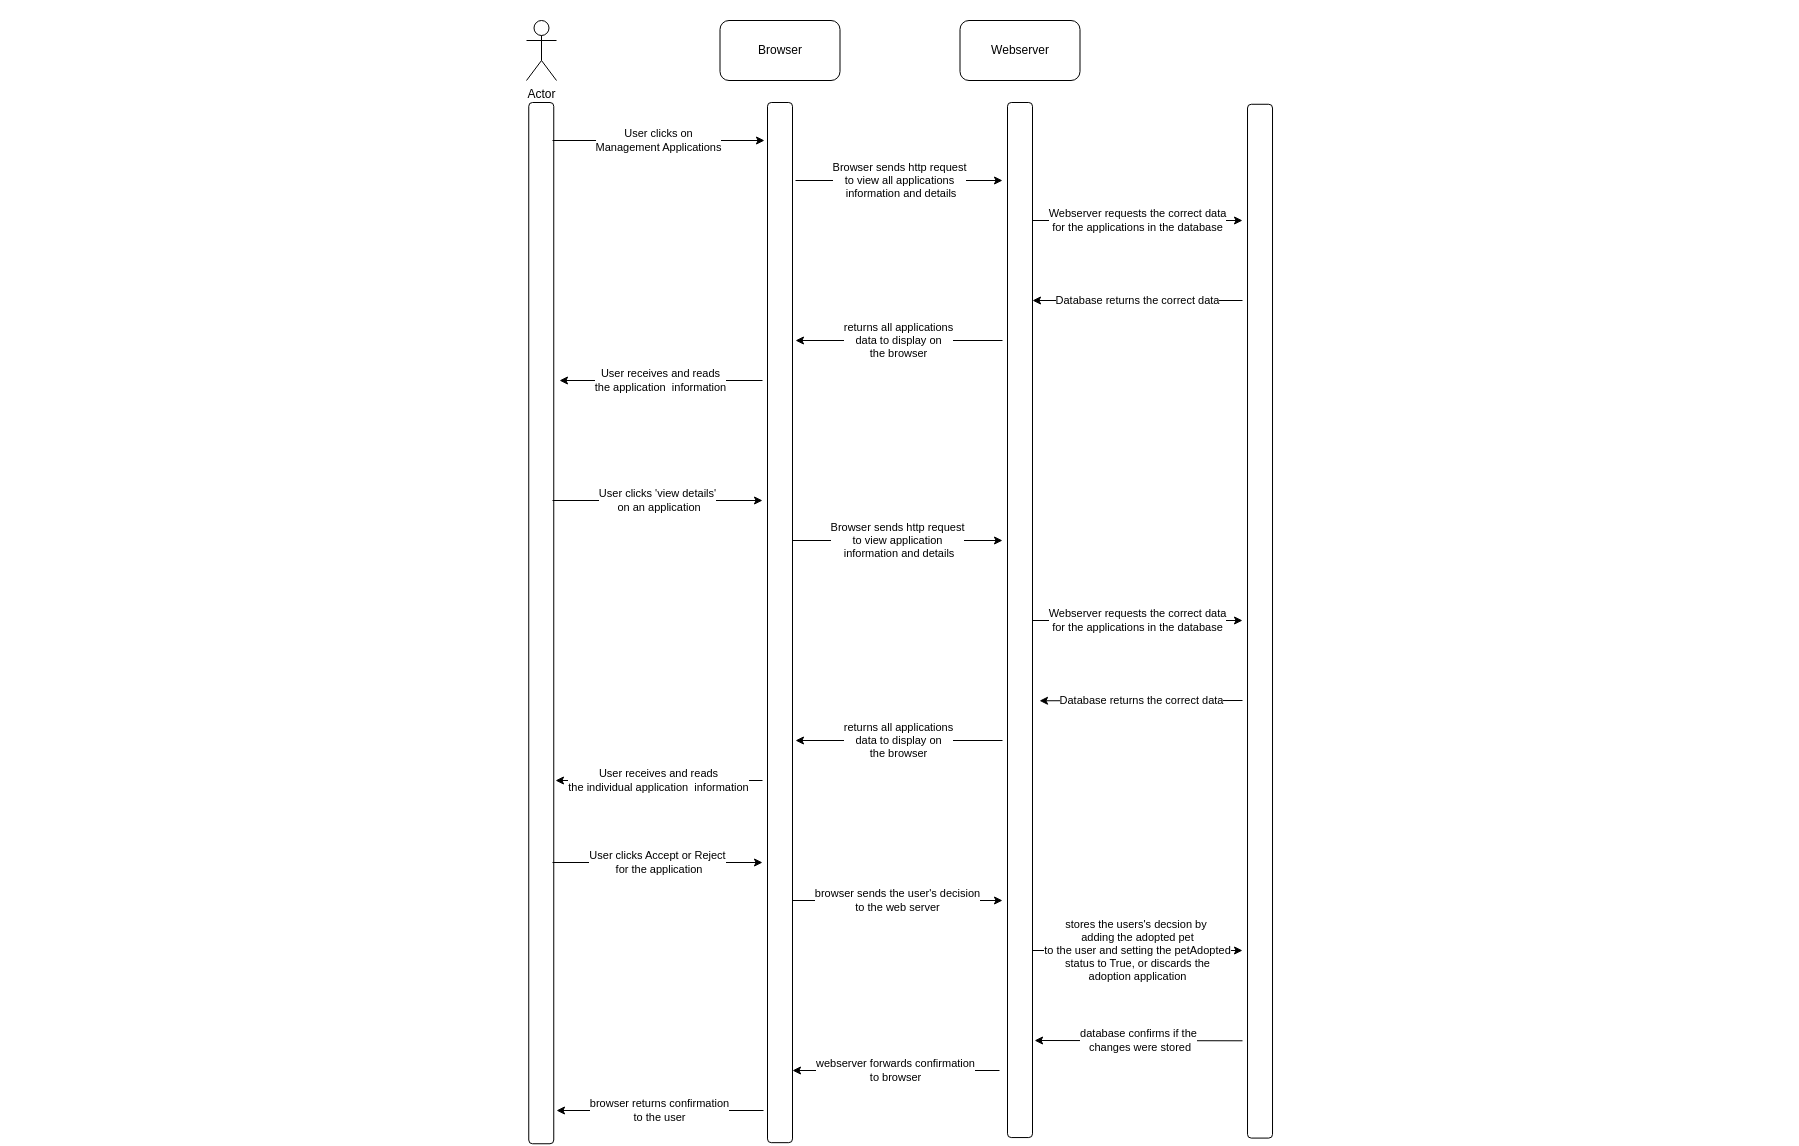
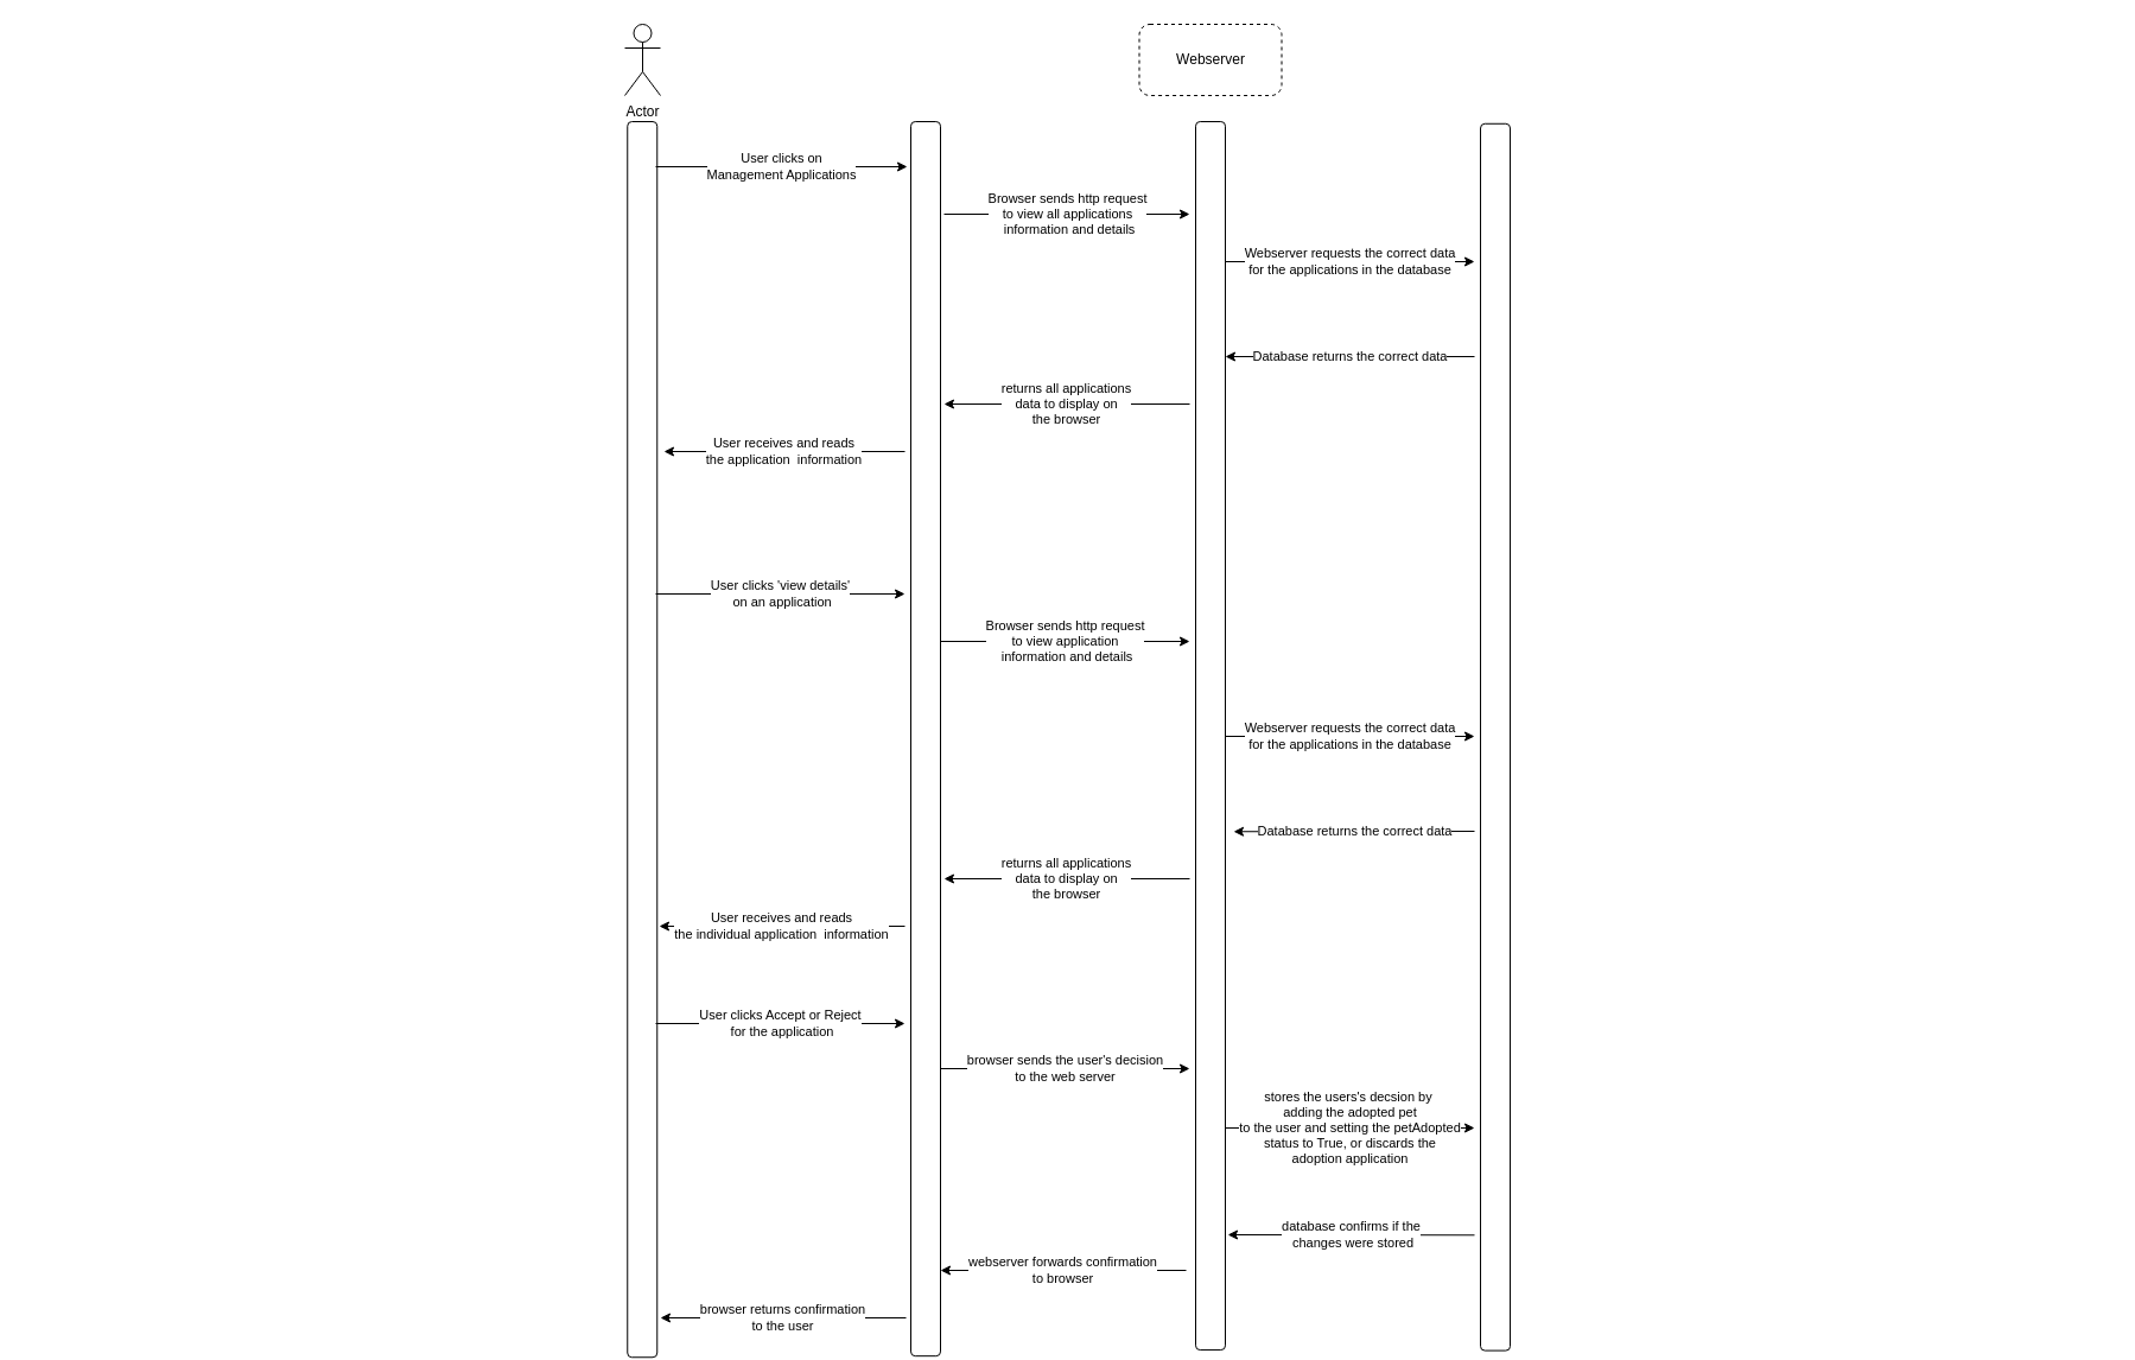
  <mxCell id="0" />
  <mxCell id="1" parent="0" />
  <mxCell id="2" value="" style="rounded=1;whiteSpace=wrap;html=1;rotation=-90;" vertex="1" parent="1"><mxGeometry x="20.13" y="610.13" width="1041.25" height="25" as="geometry" /></mxCell>
  <mxCell id="3" value="" style="rounded=1;whiteSpace=wrap;html=1;rotation=-90;" vertex="1" parent="1"><mxGeometry x="259.42" y="609.59" width="1040.16" height="25" as="geometry" /></mxCell>
  <mxCell id="4" value="" style="rounded=1;whiteSpace=wrap;html=1;rotation=-90;" vertex="1" parent="1"><mxGeometry x="501.98" y="607.03" width="1035.04" height="25" as="geometry" /></mxCell>
- <mxCell id="5" value="Browser" style="rounded=1;whiteSpace=wrap;html=1;" vertex="1" parent="1"><mxGeometry x="719.5" y="20" width="120" height="60" as="geometry" /></mxCell>
- <mxCell id="6" value="Webserver" style="rounded=1;whiteSpace=wrap;html=1;" vertex="1" parent="1"><mxGeometry x="959.5" y="20" width="120" height="60" as="geometry" /></mxCell>
+ <mxCell id="6" value="Webserver" style="rounded=1;whiteSpace=wrap;html=1;dashed=1;" vertex="1" parent="1"><mxGeometry x="959.5" y="20" width="120" height="60" as="geometry" /></mxCell>
  <mxCell id="7" value="" style="rounded=1;whiteSpace=wrap;html=1;rotation=-90;" vertex="1" parent="1"><mxGeometry x="742.61" y="608.18" width="1033.82" height="25" as="geometry" /></mxCell>
  <mxCell id="8" value="User clicks on &lt;br&gt;Management Applications" style="endArrow=classic;html=1;rounded=0;" edge="1" parent="1"><mxGeometry width="50" height="50" relative="1" as="geometry"><mxPoint x="552" y="140" as="sourcePoint" /><mxPoint x="764" y="140" as="targetPoint" /></mxGeometry></mxCell>
  <mxCell id="9" value="Browser sends http request&lt;div&gt;to view all applications&lt;br&gt;&amp;nbsp;information and details&lt;/div&gt;" style="endArrow=classic;html=1;rounded=0;" edge="1" parent="1"><mxGeometry width="50" height="50" relative="1" as="geometry"><mxPoint x="795" y="180" as="sourcePoint" /><mxPoint x="1002" y="180" as="targetPoint" /></mxGeometry></mxCell>
  <mxCell id="10" value="Webserver requests the correct data&lt;div&gt;for the applications in the database&lt;/div&gt;" style="endArrow=classic;html=1;rounded=0;" edge="1" parent="1"><mxGeometry width="50" height="50" relative="1" as="geometry"><mxPoint x="1032" y="220" as="sourcePoint" /><mxPoint x="1242" y="220" as="targetPoint" /></mxGeometry></mxCell>
  <mxCell id="11" value="Database returns the correct data" style="endArrow=classic;html=1;rounded=0;" edge="1" parent="1"><mxGeometry width="50" height="50" relative="1" as="geometry"><mxPoint x="1242" y="300" as="sourcePoint" /><mxPoint x="1032" y="300" as="targetPoint" /></mxGeometry></mxCell>
  <mxCell id="12" value="returns all applications&lt;br&gt;data to display on&lt;div&gt;the browser&lt;/div&gt;" style="endArrow=classic;html=1;rounded=0;" edge="1" parent="1"><mxGeometry width="50" height="50" relative="1" as="geometry"><mxPoint x="1002" y="340" as="sourcePoint" /><mxPoint x="795" y="340" as="targetPoint" /></mxGeometry></mxCell>
  <mxCell id="13" value="User receives and reads&lt;div&gt;the application&amp;nbsp; information&lt;/div&gt;" style="endArrow=classic;html=1;rounded=0;" edge="1" parent="1"><mxGeometry width="50" height="50" relative="1" as="geometry"><mxPoint x="762" y="380" as="sourcePoint" /><mxPoint x="559" y="380" as="targetPoint" /></mxGeometry></mxCell>
  <mxCell id="14" value="User clicks 'view details'&lt;br&gt;&amp;nbsp;on an application" style="endArrow=classic;html=1;rounded=0;" edge="1" parent="1"><mxGeometry x="-0.002" width="50" height="50" relative="1" as="geometry"><mxPoint x="552" y="500" as="sourcePoint" /><mxPoint x="762" y="500" as="targetPoint" /><mxPoint as="offset" /></mxGeometry></mxCell>
  <mxCell id="15" value="Browser sends http request&lt;div&gt;to view application&lt;br&gt;&amp;nbsp;information and details&lt;/div&gt;" style="endArrow=classic;html=1;rounded=0;" edge="1" parent="1"><mxGeometry width="50" height="50" relative="1" as="geometry"><mxPoint x="792" y="540" as="sourcePoint" /><mxPoint x="1002" y="540" as="targetPoint" /></mxGeometry></mxCell>
  <mxCell id="16" value="Webserver requests the correct data&lt;div&gt;for the applications in the database&lt;/div&gt;" style="endArrow=classic;html=1;rounded=0;" edge="1" parent="1"><mxGeometry width="50" height="50" relative="1" as="geometry"><mxPoint x="1032" y="620" as="sourcePoint" /><mxPoint x="1242" y="620" as="targetPoint" /></mxGeometry></mxCell>
  <mxCell id="17" value="Database returns the correct data" style="endArrow=classic;html=1;rounded=0;entryX=0.422;entryY=1.281;entryDx=0;entryDy=0;entryPerimeter=0;" edge="1" parent="1" target="4"><mxGeometry width="50" height="50" relative="1" as="geometry"><mxPoint x="1242" y="700" as="sourcePoint" /><mxPoint x="1042" y="700" as="targetPoint" /></mxGeometry></mxCell>
  <mxCell id="18" value="returns all applications&lt;br&gt;data to display on&lt;div&gt;the browser&lt;/div&gt;" style="endArrow=classic;html=1;rounded=0;" edge="1" parent="1"><mxGeometry width="50" height="50" relative="1" as="geometry"><mxPoint x="1002" y="740" as="sourcePoint" /><mxPoint x="795" y="740" as="targetPoint" /></mxGeometry></mxCell>
  <mxCell id="19" value="User receives and reads&lt;div&gt;the individual application&amp;nbsp; information&lt;/div&gt;" style="endArrow=classic;html=1;rounded=0;" edge="1" parent="1"><mxGeometry width="50" height="50" relative="1" as="geometry"><mxPoint x="762" y="780" as="sourcePoint" /><mxPoint x="555" y="780" as="targetPoint" /></mxGeometry></mxCell>
  <mxCell id="20" value="Actor" style="shape=umlActor;verticalLabelPosition=bottom;verticalAlign=top;html=1;outlineConnect=0;" vertex="1" parent="1"><mxGeometry x="526" y="20" width="30" height="60" as="geometry" /></mxCell>
  <mxCell id="21" value="User clicks Accept or Reject&lt;br&gt;&amp;nbsp;for the application" style="endArrow=classic;html=1;rounded=0;" edge="1" parent="1"><mxGeometry x="-0.002" width="50" height="50" relative="1" as="geometry"><mxPoint x="552" y="862" as="sourcePoint" /><mxPoint x="762" y="862" as="targetPoint" /><mxPoint as="offset" /></mxGeometry></mxCell>
  <mxCell id="22" value="browser sends the user's decision &lt;br&gt;to the web server" style="endArrow=classic;html=1;rounded=0;" edge="1" parent="1"><mxGeometry width="50" height="50" relative="1" as="geometry"><mxPoint x="792" y="900" as="sourcePoint" /><mxPoint x="1002" y="900" as="targetPoint" /></mxGeometry></mxCell>
  <mxCell id="23" value="stores the users's decsion by&amp;nbsp;&lt;br&gt;adding the adopted pet&lt;br&gt;to the user and setting the petAdopted&lt;br&gt;status to True, or discards the&lt;br&gt;adoption application" style="endArrow=classic;html=1;rounded=0;" edge="1" parent="1"><mxGeometry width="50" height="50" relative="1" as="geometry"><mxPoint x="1032" y="950" as="sourcePoint" /><mxPoint x="1242" y="950" as="targetPoint" /></mxGeometry></mxCell>
  <mxCell id="24" value="database confirms if the&lt;br&gt;&amp;nbsp;changes were stored" style="endArrow=classic;html=1;rounded=0;entryX=0.209;entryY=1.083;entryDx=0;entryDy=0;entryPerimeter=0;" edge="1" parent="1"><mxGeometry width="50" height="50" relative="1" as="geometry"><mxPoint x="1242" y="1040.29" as="sourcePoint" /><mxPoint x="1034.08" y="1039.998" as="targetPoint" /></mxGeometry></mxCell>
  <mxCell id="25" value="webserver forwards confirmation&lt;div&gt;to browser&lt;/div&gt;" style="endArrow=classic;html=1;rounded=0;" edge="1" parent="1"><mxGeometry width="50" height="50" relative="1" as="geometry"><mxPoint x="999" y="1070" as="sourcePoint" /><mxPoint x="792" y="1070" as="targetPoint" /></mxGeometry></mxCell>
  <mxCell id="26" value="browser returns confirmation&lt;div&gt;to the user&lt;/div&gt;" style="endArrow=classic;html=1;rounded=0;" edge="1" parent="1"><mxGeometry width="50" height="50" relative="1" as="geometry"><mxPoint x="763" y="1110" as="sourcePoint" /><mxPoint x="556" y="1110" as="targetPoint" /></mxGeometry></mxCell>
